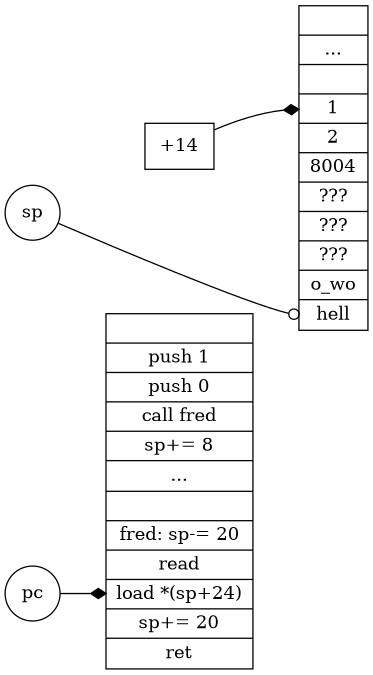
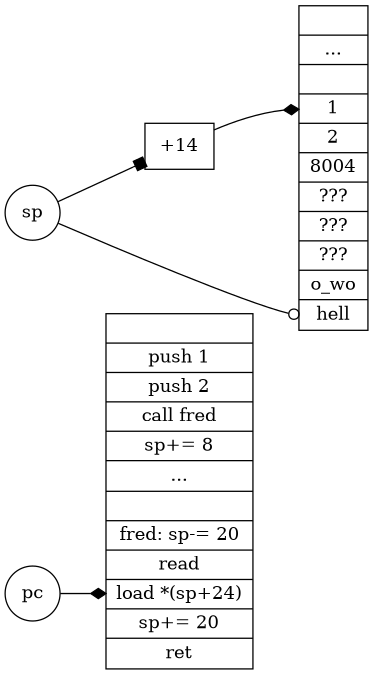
  digraph {
    rankdir=LR
    splines=true
    node [shape=record]
    edge [arrowhead=diamond]
-   n1 [label="|<c1>push 1 |<c2>push 0 |<c3>call fred |<c4>sp+= 8 |<c5>...  ||<c6>fred: sp-= 20 |<c7>read  |<c10> load *(sp+24)| <c8>sp+= 20 |<c9>ret  "]
+   n1 [label="|<c1>push 1 |<c2>push 2 |<c3>call fred |<c4>sp+= 8 |<c5>...  ||<c6>fred: sp-= 20 |<c7>read  |<c10> load *(sp+24)| <c8>sp+= 20 |<c9>ret  "]
    pc [shape=circle]
    n3 [label="+14" shape=box]
    sp [shape=circle]
    n5 [label="|...||<v1>1|2|8004|???|???|???|o_wo|<sp>hell"]
    pc -> n1 [headport=c10]
    n3 -> n5 [headport=v1]
+   sp -> n3 [arrowhead=box]
    sp -> n5 [arrowhead=odot headport=sp]
  }
